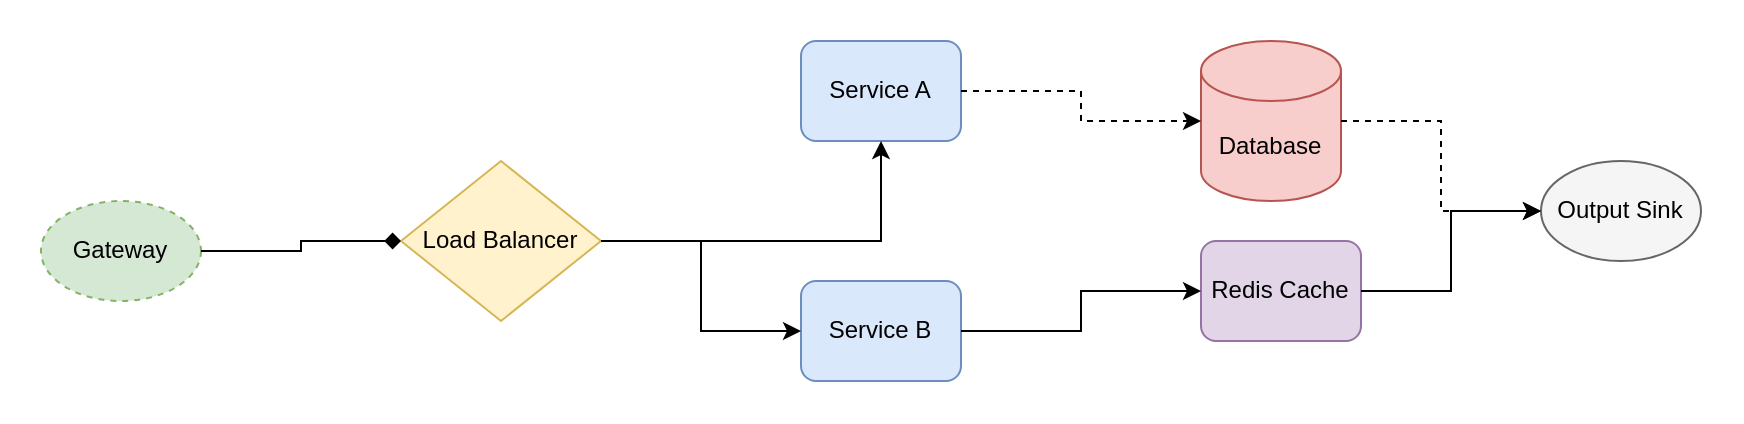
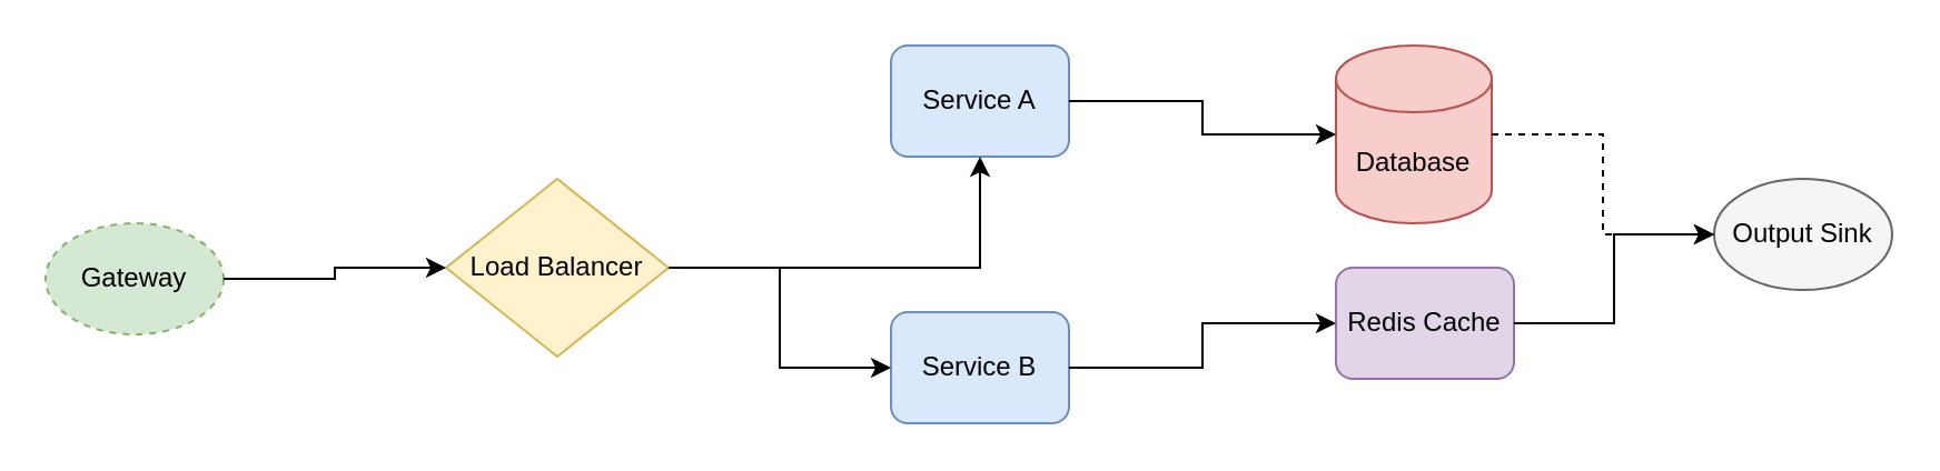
  <mxCell id="0" />
  <mxCell id="1" parent="0" />
  <mxCell id="2" value="Gateway" style="ellipse;whiteSpace=wrap;html=1;fillColor=#d5e8d4;strokeColor=#82b366;dashed=1;" vertex="1" parent="1"><mxGeometry x="20" y="100" width="80" height="50" as="geometry" /></mxCell>
  <mxCell id="3" value="Load Balancer" style="rhombus;whiteSpace=wrap;html=1;fillColor=#fff2cc;strokeColor=#d6b656;" vertex="1" parent="1"><mxGeometry x="200" y="80" width="100" height="80" as="geometry" /></mxCell>
  <mxCell id="4" value="Service A" style="rounded=1;whiteSpace=wrap;html=1;fillColor=#dae8fc;strokeColor=#6c8ebf;" vertex="1" parent="1"><mxGeometry x="400" y="20" width="80" height="50" as="geometry" /></mxCell>
  <mxCell id="5" value="Service B" style="rounded=1;whiteSpace=wrap;html=1;fillColor=#dae8fc;strokeColor=#6c8ebf;" vertex="1" parent="1"><mxGeometry x="400" y="140" width="80" height="50" as="geometry" /></mxCell>
  <mxCell id="6" value="Database" style="shape=cylinder3;whiteSpace=wrap;html=1;boundedLbl=1;backgroundOutline=1;size=15;fillColor=#f8cecc;strokeColor=#b85450;" vertex="1" parent="1"><mxGeometry x="600" y="20" width="70" height="80" as="geometry" /></mxCell>
  <mxCell id="7" value="Redis Cache" style="rounded=1;whiteSpace=wrap;html=1;fillColor=#e1d5e7;strokeColor=#9673a6;" vertex="1" parent="1"><mxGeometry x="600" y="120" width="80" height="50" as="geometry" /></mxCell>
  <mxCell id="8" value="Output Sink" style="ellipse;whiteSpace=wrap;html=1;fillColor=#f5f5f5;strokeColor=#666666;" vertex="1" parent="1"><mxGeometry x="770" y="80" width="80" height="50" as="geometry" /></mxCell>
- <mxCell id="9" value="" style="edgeStyle=orthogonalEdgeStyle;rounded=0;orthogonalLoop=1;jettySize=auto;html=1;endArrow=diamond;" edge="1" parent="1" source="2" target="3"><mxGeometry relative="1" as="geometry" /></mxCell>
+ <mxCell id="9" value="" style="edgeStyle=orthogonalEdgeStyle;rounded=0;orthogonalLoop=1;jettySize=auto;html=1;" edge="1" parent="1" source="2" target="3"><mxGeometry relative="1" as="geometry" /></mxCell>
  <mxCell id="10" value="" style="edgeStyle=orthogonalEdgeStyle;rounded=0;orthogonalLoop=1;jettySize=auto;html=1;" edge="1" parent="1" source="3" target="4"><mxGeometry relative="1" as="geometry" /></mxCell>
  <mxCell id="11" value="" style="edgeStyle=orthogonalEdgeStyle;rounded=0;orthogonalLoop=1;jettySize=auto;html=1;" edge="1" parent="1" source="3" target="5"><mxGeometry relative="1" as="geometry" /></mxCell>
- <mxCell id="12" value="" style="edgeStyle=orthogonalEdgeStyle;rounded=0;orthogonalLoop=1;jettySize=auto;html=1;dashed=1;" edge="1" parent="1" source="4" target="6"><mxGeometry relative="1" as="geometry" /></mxCell>
+ <mxCell id="12" value="" style="edgeStyle=orthogonalEdgeStyle;rounded=0;orthogonalLoop=1;jettySize=auto;html=1;" edge="1" parent="1" source="4" target="6"><mxGeometry relative="1" as="geometry" /></mxCell>
  <mxCell id="13" value="" style="edgeStyle=orthogonalEdgeStyle;rounded=0;orthogonalLoop=1;jettySize=auto;html=1;" edge="1" parent="1" source="5" target="7"><mxGeometry relative="1" as="geometry" /></mxCell>
  <mxCell id="14" value="" style="edgeStyle=orthogonalEdgeStyle;rounded=0;orthogonalLoop=1;jettySize=auto;html=1;dashed=1;" edge="1" parent="1" source="6" target="8"><mxGeometry relative="1" as="geometry" /></mxCell>
  <mxCell id="15" value="" style="edgeStyle=orthogonalEdgeStyle;rounded=0;orthogonalLoop=1;jettySize=auto;html=1;" edge="1" parent="1" source="7" target="8"><mxGeometry relative="1" as="geometry" /></mxCell>
